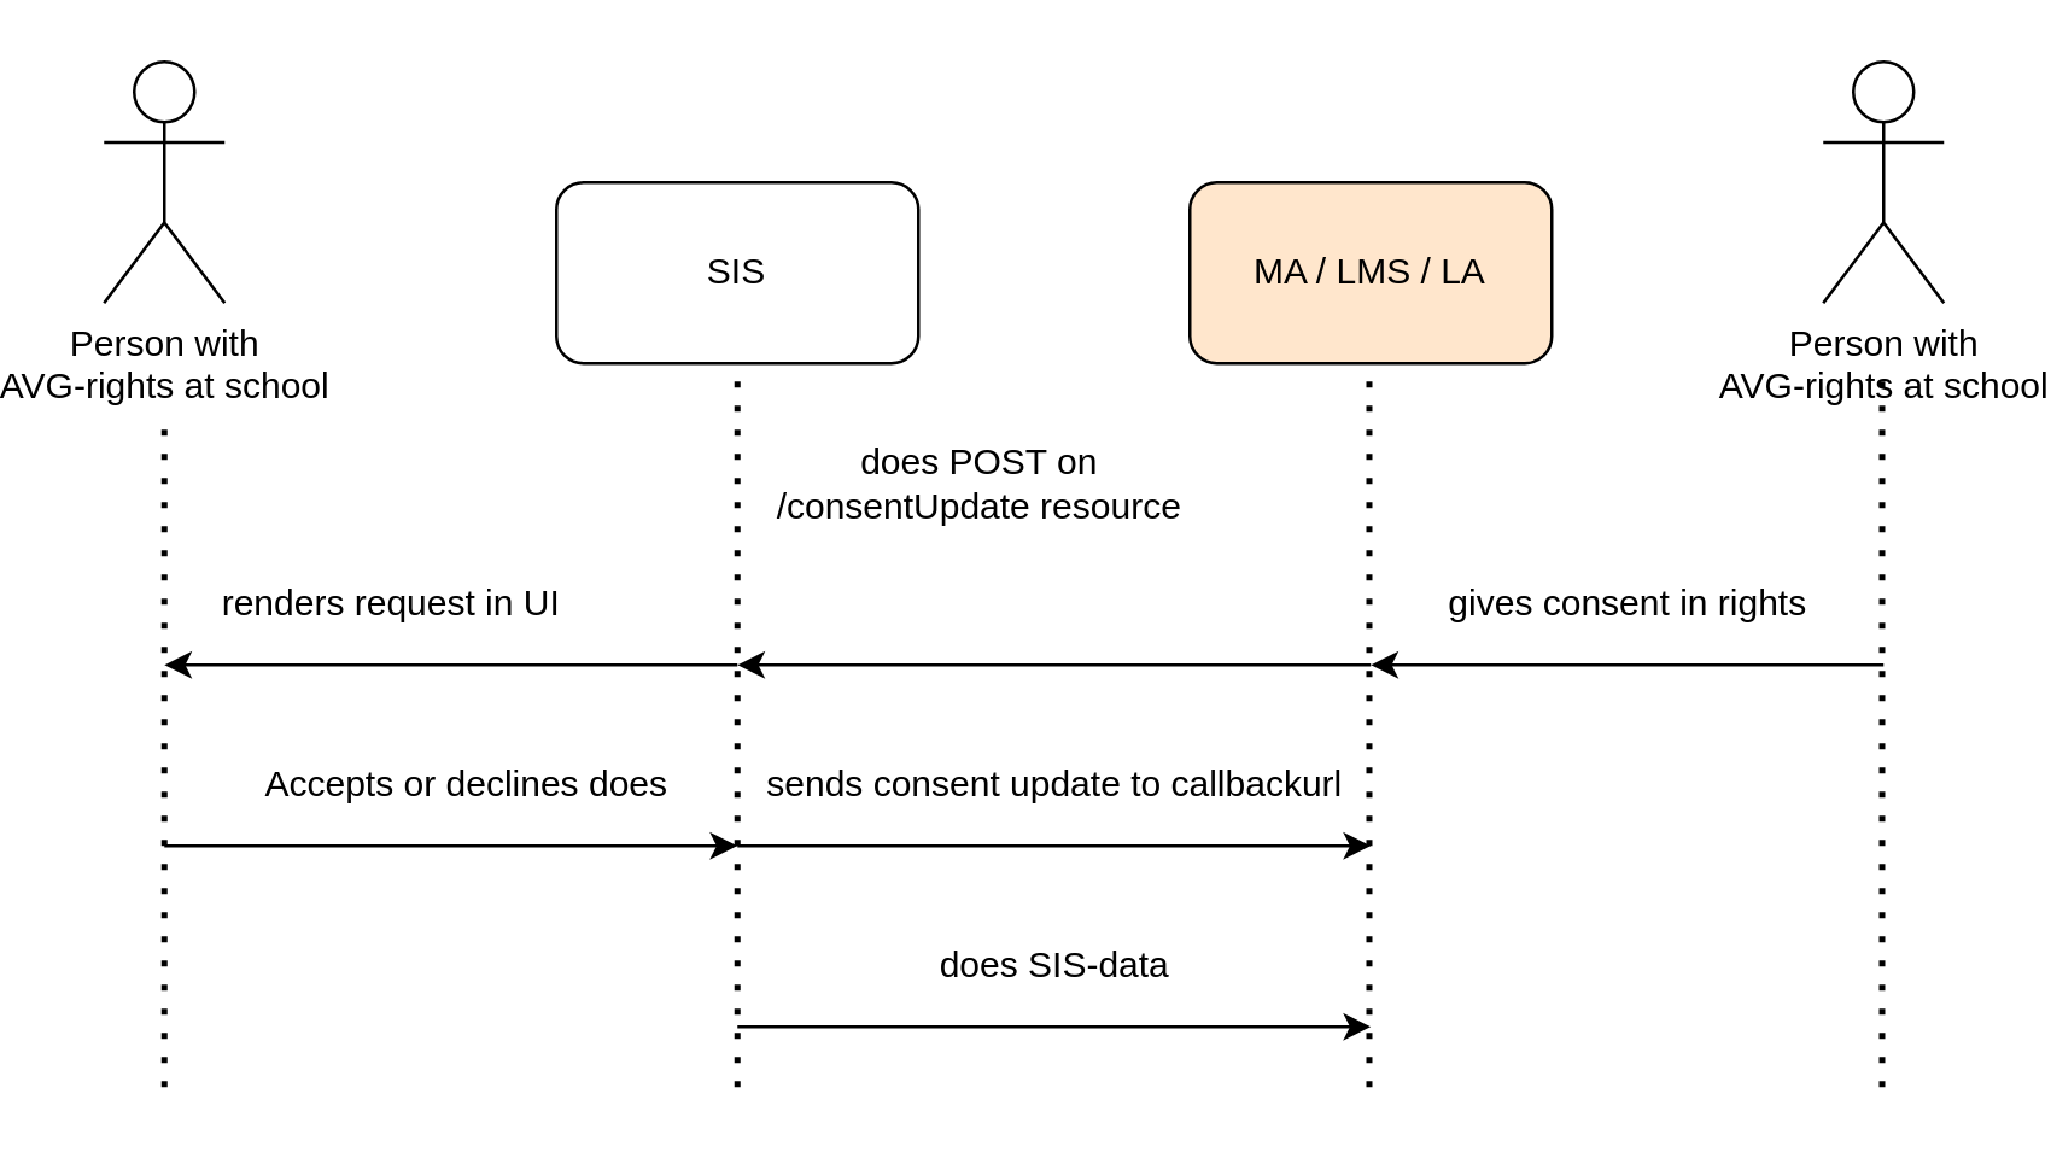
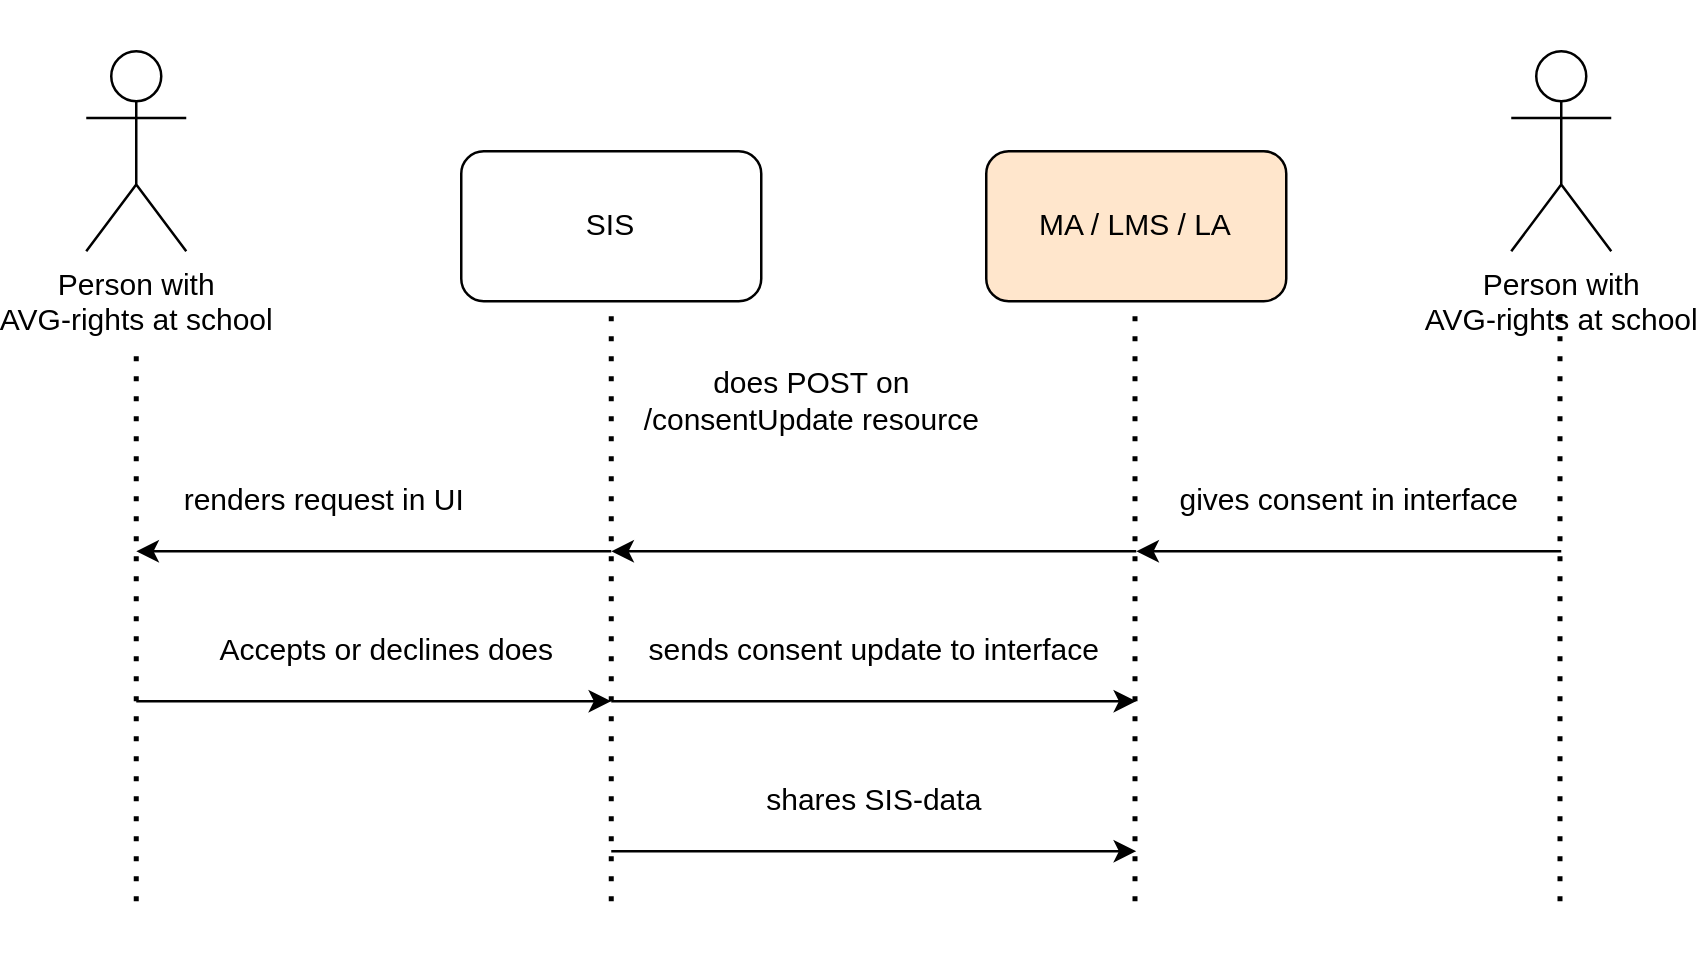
  <mxCell id="0" />
  <mxCell id="1" parent="0" />
  <mxCell id="2" value="Person with &lt;br&gt;AVG-rights at school" style="shape=umlActor;verticalLabelPosition=bottom;verticalAlign=top;html=1;outlineConnect=0;" parent="1" vertex="1"><mxGeometry x="20" y="20" width="40" height="80" as="geometry" /></mxCell>
  <mxCell id="3" value="SIS" style="rounded=1;whiteSpace=wrap;html=1;" parent="1" vertex="1"><mxGeometry x="170" y="60" width="120" height="60" as="geometry" /></mxCell>
  <mxCell id="4" value="MA / LMS / LA" style="rounded=1;whiteSpace=wrap;html=1;fillColor=#ffe6cc;" parent="1" vertex="1"><mxGeometry x="380" y="60" width="120" height="60" as="geometry" /></mxCell>
  <mxCell id="5" value="" style="endArrow=none;dashed=1;html=1;dashPattern=1 3;strokeWidth=2;rounded=0;" parent="1" edge="1"><mxGeometry width="50" height="50" relative="1" as="geometry"><mxPoint x="40" y="360" as="sourcePoint" /><mxPoint x="40" y="140" as="targetPoint" /></mxGeometry></mxCell>
  <mxCell id="6" value="" style="endArrow=none;dashed=1;html=1;dashPattern=1 3;strokeWidth=2;rounded=0;" parent="1" edge="1"><mxGeometry width="50" height="50" relative="1" as="geometry"><mxPoint x="230" y="360" as="sourcePoint" /><mxPoint x="230" y="120" as="targetPoint" /></mxGeometry></mxCell>
  <mxCell id="7" value="" style="endArrow=none;dashed=1;html=1;dashPattern=1 3;strokeWidth=2;rounded=0;" parent="1" edge="1"><mxGeometry width="50" height="50" relative="1" as="geometry"><mxPoint x="439.5" y="360" as="sourcePoint" /><mxPoint x="439.5" y="120" as="targetPoint" /></mxGeometry></mxCell>
  <mxCell id="8" value="" style="endArrow=classic;html=1;rounded=0;" parent="1" edge="1"><mxGeometry width="50" height="50" relative="1" as="geometry"><mxPoint x="610" y="220" as="sourcePoint" /><mxPoint x="440" y="220" as="targetPoint" /></mxGeometry></mxCell>
  <mxCell id="9" value="Accepts or declines does" style="text;html=1;align=center;verticalAlign=middle;resizable=0;points=[];autosize=1;strokeColor=none;fillColor=none;" parent="1" vertex="1"><mxGeometry x="60" y="250" width="160" height="20" as="geometry" /></mxCell>
  <mxCell id="10" value="" style="endArrow=classic;html=1;rounded=0;" parent="1" edge="1"><mxGeometry width="50" height="50" relative="1" as="geometry"><mxPoint x="40" y="280" as="sourcePoint" /><mxPoint x="230" y="280" as="targetPoint" /></mxGeometry></mxCell>
  <mxCell id="11" value="" style="endArrow=classic;html=1;rounded=0;" parent="1" edge="1"><mxGeometry width="50" height="50" relative="1" as="geometry"><mxPoint x="230" y="280" as="sourcePoint" /><mxPoint x="440" y="280" as="targetPoint" /></mxGeometry></mxCell>
- <mxCell id="12" value="gives consent in rights" style="text;html=1;align=center;verticalAlign=middle;resizable=0;points=[];autosize=1;strokeColor=none;fillColor=none;" parent="1" vertex="1"><mxGeometry x="450" y="190" width="150" height="20" as="geometry" /></mxCell>
- <mxCell id="13" value="sends consent update to callbackurl" style="text;html=1;align=center;verticalAlign=middle;resizable=0;points=[];autosize=1;strokeColor=none;fillColor=none;" parent="1" vertex="1"><mxGeometry x="230" y="250" width="210" height="20" as="geometry" /></mxCell>
+ <mxCell id="12" value="gives consent in interface" style="text;html=1;align=center;verticalAlign=middle;resizable=0;points=[];autosize=1;strokeColor=none;fillColor=none;" parent="1" vertex="1"><mxGeometry x="450" y="190" width="150" height="20" as="geometry" /></mxCell>
+ <mxCell id="13" value="sends consent update to interface" style="text;html=1;align=center;verticalAlign=middle;resizable=0;points=[];autosize=1;strokeColor=none;fillColor=none;" parent="1" vertex="1"><mxGeometry x="230" y="250" width="210" height="20" as="geometry" /></mxCell>
  <mxCell id="14" value="does POST on&lt;br&gt;/consentUpdate resource" style="text;html=1;align=center;verticalAlign=middle;resizable=0;points=[];autosize=1;strokeColor=none;fillColor=none;" parent="1" vertex="1"><mxGeometry x="235" y="145" width="150" height="30" as="geometry" /></mxCell>
  <mxCell id="15" value="Person with &lt;br&gt;AVG-rights at school" style="shape=umlActor;verticalLabelPosition=bottom;verticalAlign=top;html=1;outlineConnect=0;" parent="1" vertex="1"><mxGeometry x="590" y="20" width="40" height="80" as="geometry" /></mxCell>
  <mxCell id="16" value="" style="endArrow=none;dashed=1;html=1;dashPattern=1 3;strokeWidth=2;rounded=0;" parent="1" edge="1"><mxGeometry width="50" height="50" relative="1" as="geometry"><mxPoint x="609.5" y="360" as="sourcePoint" /><mxPoint x="609.5" y="120" as="targetPoint" /></mxGeometry></mxCell>
  <mxCell id="17" value="renders request in UI" style="text;html=1;align=center;verticalAlign=middle;resizable=0;points=[];autosize=1;strokeColor=none;fillColor=none;" parent="1" vertex="1"><mxGeometry x="50" y="190" width="130" height="20" as="geometry" /></mxCell>
  <mxCell id="18" value="" style="endArrow=classic;html=1;rounded=0;" parent="1" edge="1"><mxGeometry width="50" height="50" relative="1" as="geometry"><mxPoint x="440" y="220" as="sourcePoint" /><mxPoint x="230" y="220" as="targetPoint" /></mxGeometry></mxCell>
  <mxCell id="19" value="" style="endArrow=classic;html=1;rounded=0;" parent="1" edge="1"><mxGeometry width="50" height="50" relative="1" as="geometry"><mxPoint x="230" y="340" as="sourcePoint" /><mxPoint x="440" y="340" as="targetPoint" /></mxGeometry></mxCell>
- <mxCell id="20" value="does SIS-data" style="text;html=1;align=center;verticalAlign=middle;resizable=0;points=[];autosize=1;strokeColor=none;fillColor=none;" parent="1" vertex="1"><mxGeometry x="285" y="310" width="100" height="20" as="geometry" /></mxCell>
+ <mxCell id="20" value="shares SIS-data" style="text;html=1;align=center;verticalAlign=middle;resizable=0;points=[];autosize=1;strokeColor=none;fillColor=none;" parent="1" vertex="1"><mxGeometry x="285" y="310" width="100" height="20" as="geometry" /></mxCell>
  <mxCell id="21" value="" style="endArrow=classic;html=1;rounded=0;" parent="1" edge="1"><mxGeometry width="50" height="50" relative="1" as="geometry"><mxPoint x="230" y="220" as="sourcePoint" /><mxPoint x="40" y="220" as="targetPoint" /></mxGeometry></mxCell>
